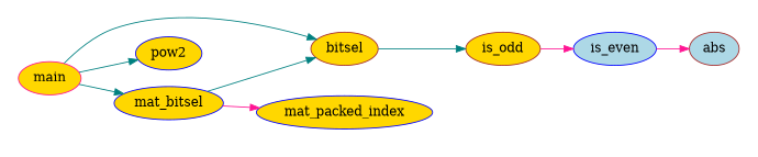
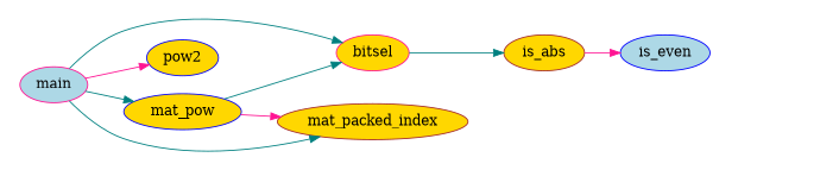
  strict digraph {
    compound=true
    rankdir=LR
    node [color=blue fillcolor=gold shape=oval style=filled]
    edge [color=teal]
-   n1 [color=deeppink label=main]
-   n2 [label=mat_bitsel]
-   n3 [label=mat_packed_index]
+   n1 [color=deeppink fillcolor=lightblue label=main]
+   n2 [label=mat_pow]
+   n3 [color=brown label=mat_packed_index]
    n4 [label=pow2]
-   n5 [color=brown label=is_odd]
-   n6 [color=brown label=bitsel]
-   n7 [color=brown fillcolor=lightblue label=abs]
+   n5 [color=brown label=is_abs]
+   n6 [color=deeppink label=bitsel]
    n8 [fillcolor=lightblue label=is_even]
    subgraph cluster_1 {
      peripheries=0
      n1
      n2
      n3
      n4
      n5
      n6
-     n7
      n8
    }
    n1 -> n2
-   n1 -> n4
+   n1 -> n3
+   n1 -> n4 [color=deeppink]
    n1 -> n6
    n2 -> n3 [color=deeppink]
    n2 -> n6
    n5 -> n8 [color=deeppink]
    n6 -> n5
-   n8 -> n7 [color=deeppink]
  }
